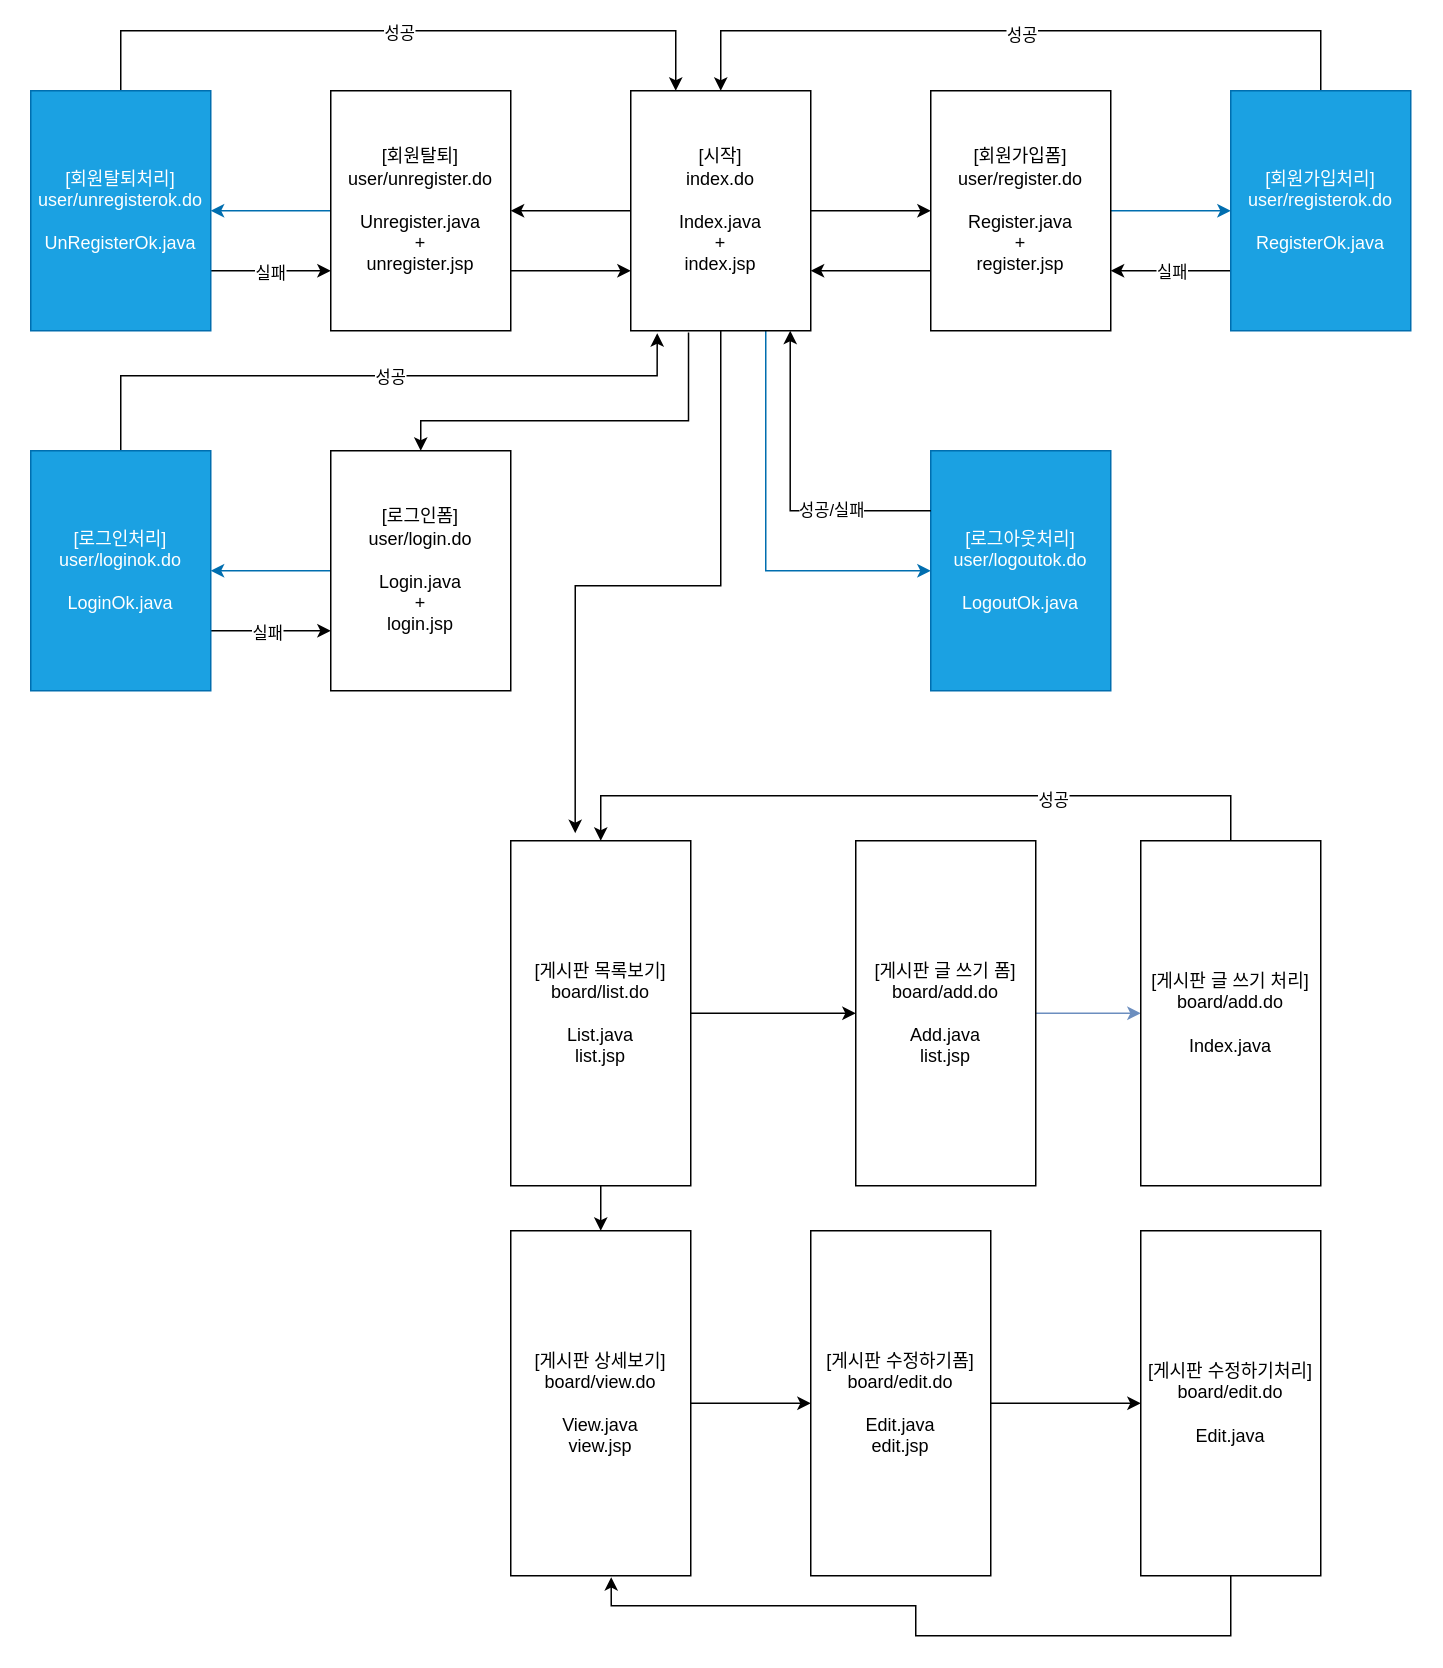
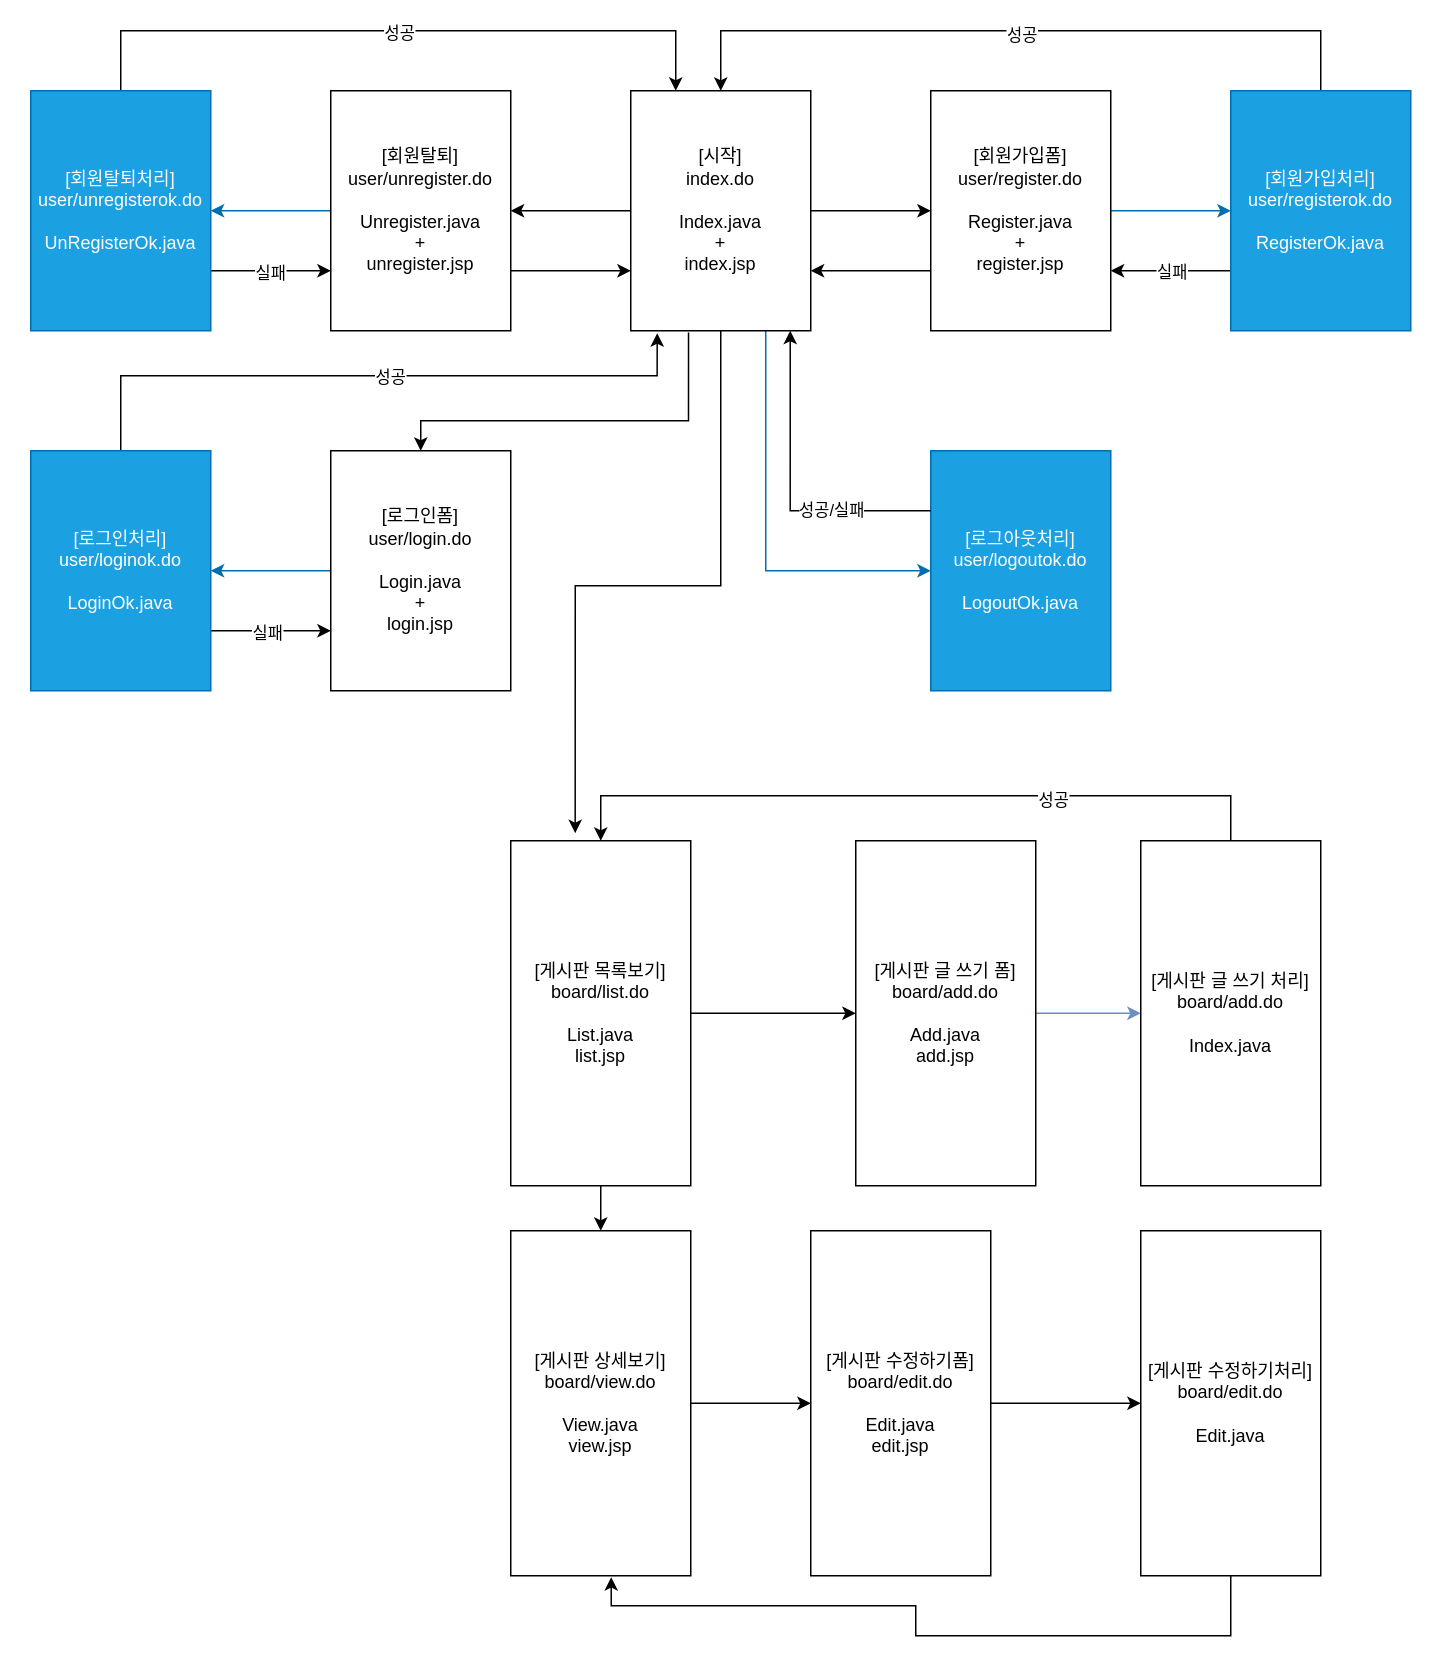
  <mxCell id="0" />
  <mxCell id="1" parent="0" />
  <mxCell id="2" style="edgeStyle=orthogonalEdgeStyle;rounded=0;orthogonalLoop=1;jettySize=auto;html=1;exitX=1;exitY=0.5;exitDx=0;exitDy=0;entryX=0;entryY=0.5;entryDx=0;entryDy=0;" parent="1" source="6" target="9" edge="1"><mxGeometry relative="1" as="geometry" /></mxCell>
  <mxCell id="3" style="edgeStyle=orthogonalEdgeStyle;rounded=0;orthogonalLoop=1;jettySize=auto;html=1;exitX=0;exitY=0.5;exitDx=0;exitDy=0;entryX=1;entryY=0.5;entryDx=0;entryDy=0;" parent="1" source="6" target="17" edge="1"><mxGeometry relative="1" as="geometry" /></mxCell>
  <mxCell id="4" style="edgeStyle=orthogonalEdgeStyle;rounded=0;orthogonalLoop=1;jettySize=auto;html=1;exitX=0.321;exitY=1.007;exitDx=0;exitDy=0;entryX=0.5;entryY=0;entryDx=0;entryDy=0;exitPerimeter=0;" parent="1" source="6" target="24" edge="1"><mxGeometry relative="1" as="geometry"><Array as="points"><mxPoint x="459" y="280" /><mxPoint x="280" y="280" /></Array></mxGeometry></mxCell>
  <mxCell id="5" style="edgeStyle=orthogonalEdgeStyle;rounded=0;orthogonalLoop=1;jettySize=auto;html=1;exitX=0.75;exitY=1;exitDx=0;exitDy=0;entryX=0;entryY=0.5;entryDx=0;entryDy=0;fillColor=#1ba1e2;strokeColor=#006EAF;" parent="1" source="6" target="30" edge="1"><mxGeometry relative="1" as="geometry" /></mxCell>
  <mxCell id="6" value="&lt;div&gt;[시작]&lt;/div&gt;&lt;div&gt;index.do&lt;/div&gt;&lt;div&gt;&lt;br&gt;&lt;/div&gt;Index.java&lt;div&gt;+&lt;br&gt;&lt;div&gt;index.jsp&lt;/div&gt;&lt;/div&gt;" style="whiteSpace=wrap;html=1;" parent="1" vertex="1"><mxGeometry x="420" y="60" width="120" height="160" as="geometry" /></mxCell>
  <mxCell id="7" style="edgeStyle=orthogonalEdgeStyle;rounded=0;orthogonalLoop=1;jettySize=auto;html=1;exitX=0;exitY=0.75;exitDx=0;exitDy=0;entryX=1;entryY=0.75;entryDx=0;entryDy=0;" parent="1" source="9" target="6" edge="1"><mxGeometry relative="1" as="geometry" /></mxCell>
  <mxCell id="8" style="edgeStyle=orthogonalEdgeStyle;rounded=0;orthogonalLoop=1;jettySize=auto;html=1;exitX=1;exitY=0.5;exitDx=0;exitDy=0;entryX=0;entryY=0.5;entryDx=0;entryDy=0;fillColor=#1ba1e2;strokeColor=#006EAF;" parent="1" source="9" target="14" edge="1"><mxGeometry relative="1" as="geometry" /></mxCell>
  <mxCell id="9" value="&lt;div&gt;[회원가입폼]&lt;/div&gt;&lt;div&gt;user/register.do&lt;/div&gt;&lt;div&gt;&lt;br&gt;&lt;/div&gt;Register.java&lt;div&gt;+&lt;br&gt;&lt;div&gt;register.jsp&lt;/div&gt;&lt;/div&gt;" style="whiteSpace=wrap;html=1;" parent="1" vertex="1"><mxGeometry x="620" y="60" width="120" height="160" as="geometry" /></mxCell>
  <mxCell id="10" style="edgeStyle=orthogonalEdgeStyle;rounded=0;orthogonalLoop=1;jettySize=auto;html=1;exitX=0;exitY=0.75;exitDx=0;exitDy=0;entryX=1;entryY=0.75;entryDx=0;entryDy=0;" parent="1" source="14" target="9" edge="1"><mxGeometry relative="1" as="geometry" /></mxCell>
  <mxCell id="11" value="실패" style="edgeLabel;html=1;align=center;verticalAlign=middle;resizable=0;points=[];" parent="10" vertex="1" connectable="0"><mxGeometry relative="1" as="geometry"><mxPoint as="offset" /></mxGeometry></mxCell>
  <mxCell id="12" style="edgeStyle=orthogonalEdgeStyle;rounded=0;orthogonalLoop=1;jettySize=auto;html=1;exitX=0.5;exitY=0;exitDx=0;exitDy=0;entryX=0.5;entryY=0;entryDx=0;entryDy=0;" parent="1" source="14" target="6" edge="1"><mxGeometry relative="1" as="geometry"><Array as="points"><mxPoint x="880" y="20" /><mxPoint x="480" y="20" /></Array></mxGeometry></mxCell>
  <mxCell id="13" value="성공" style="edgeLabel;html=1;align=center;verticalAlign=middle;resizable=0;points=[];" parent="12" vertex="1" connectable="0"><mxGeometry x="-0.002" y="2" relative="1" as="geometry"><mxPoint as="offset" /></mxGeometry></mxCell>
  <mxCell id="14" value="&lt;div&gt;[회원가입처리]&lt;/div&gt;&lt;div&gt;user/registerok.do&lt;/div&gt;&lt;div&gt;&lt;br&gt;&lt;/div&gt;RegisterOk.java" style="whiteSpace=wrap;html=1;fillColor=#1ba1e2;fontColor=#ffffff;strokeColor=#006EAF;" parent="1" vertex="1"><mxGeometry x="820" y="60" width="120" height="160" as="geometry" /></mxCell>
  <mxCell id="15" style="edgeStyle=orthogonalEdgeStyle;rounded=0;orthogonalLoop=1;jettySize=auto;html=1;exitX=1;exitY=0.75;exitDx=0;exitDy=0;entryX=0;entryY=0.75;entryDx=0;entryDy=0;" parent="1" source="17" target="6" edge="1"><mxGeometry relative="1" as="geometry" /></mxCell>
  <mxCell id="16" style="edgeStyle=orthogonalEdgeStyle;rounded=0;orthogonalLoop=1;jettySize=auto;html=1;exitX=0;exitY=0.5;exitDx=0;exitDy=0;entryX=1;entryY=0.5;entryDx=0;entryDy=0;fillColor=#1ba1e2;strokeColor=#006EAF;" parent="1" source="17" target="22" edge="1"><mxGeometry relative="1" as="geometry" /></mxCell>
  <mxCell id="17" value="&lt;div&gt;[회원탈퇴]&lt;/div&gt;&lt;div&gt;user/unregister.do&lt;/div&gt;&lt;div&gt;&lt;br&gt;&lt;/div&gt;Unregister.java&lt;div&gt;+&lt;br&gt;&lt;div&gt;unregister.jsp&lt;/div&gt;&lt;/div&gt;" style="whiteSpace=wrap;html=1;" parent="1" vertex="1"><mxGeometry x="220" y="60" width="120" height="160" as="geometry" /></mxCell>
  <mxCell id="18" style="edgeStyle=orthogonalEdgeStyle;rounded=0;orthogonalLoop=1;jettySize=auto;html=1;exitX=1;exitY=0.75;exitDx=0;exitDy=0;entryX=0;entryY=0.75;entryDx=0;entryDy=0;" parent="1" source="22" target="17" edge="1"><mxGeometry relative="1" as="geometry" /></mxCell>
  <mxCell id="19" value="실패" style="edgeLabel;html=1;align=center;verticalAlign=middle;resizable=0;points=[];" parent="18" vertex="1" connectable="0"><mxGeometry x="-0.015" y="-1" relative="1" as="geometry"><mxPoint as="offset" /></mxGeometry></mxCell>
  <mxCell id="20" style="edgeStyle=orthogonalEdgeStyle;rounded=0;orthogonalLoop=1;jettySize=auto;html=1;exitX=0.5;exitY=0;exitDx=0;exitDy=0;entryX=0.25;entryY=0;entryDx=0;entryDy=0;" parent="1" source="22" target="6" edge="1"><mxGeometry relative="1" as="geometry"><Array as="points"><mxPoint x="80" y="20" /><mxPoint x="450" y="20" /></Array></mxGeometry></mxCell>
  <mxCell id="21" value="성공" style="edgeLabel;html=1;align=center;verticalAlign=middle;resizable=0;points=[];" parent="20" vertex="1" connectable="0"><mxGeometry y="-1" relative="1" as="geometry"><mxPoint as="offset" /></mxGeometry></mxCell>
  <mxCell id="22" value="&lt;div&gt;[회원탈퇴처리]&lt;/div&gt;&lt;div&gt;user/unregisterok.do&lt;/div&gt;&lt;div&gt;&lt;br&gt;&lt;/div&gt;UnRegisterOk.java" style="whiteSpace=wrap;html=1;fillColor=#1ba1e2;fontColor=#ffffff;strokeColor=#006EAF;" parent="1" vertex="1"><mxGeometry x="20" y="60" width="120" height="160" as="geometry" /></mxCell>
  <mxCell id="23" style="edgeStyle=orthogonalEdgeStyle;rounded=0;orthogonalLoop=1;jettySize=auto;html=1;exitX=0;exitY=0.5;exitDx=0;exitDy=0;entryX=1;entryY=0.5;entryDx=0;entryDy=0;fillColor=#1ba1e2;strokeColor=#006EAF;" parent="1" source="24" target="29" edge="1"><mxGeometry relative="1" as="geometry" /></mxCell>
  <mxCell id="24" value="&lt;div&gt;[로그인폼]&lt;/div&gt;&lt;div&gt;user/login.do&lt;/div&gt;&lt;div&gt;&lt;br&gt;&lt;/div&gt;Login.java&lt;div&gt;+&lt;br&gt;&lt;div&gt;login.jsp&lt;/div&gt;&lt;/div&gt;" style="whiteSpace=wrap;html=1;" parent="1" vertex="1"><mxGeometry x="220" y="300" width="120" height="160" as="geometry" /></mxCell>
  <mxCell id="25" style="edgeStyle=orthogonalEdgeStyle;rounded=0;orthogonalLoop=1;jettySize=auto;html=1;exitX=1;exitY=0.75;exitDx=0;exitDy=0;entryX=0;entryY=0.75;entryDx=0;entryDy=0;" parent="1" source="29" target="24" edge="1"><mxGeometry relative="1" as="geometry" /></mxCell>
  <mxCell id="26" value="실패" style="edgeLabel;html=1;align=center;verticalAlign=middle;resizable=0;points=[];" parent="25" vertex="1" connectable="0"><mxGeometry x="-0.083" y="-1" relative="1" as="geometry"><mxPoint as="offset" /></mxGeometry></mxCell>
  <mxCell id="27" style="edgeStyle=orthogonalEdgeStyle;rounded=0;orthogonalLoop=1;jettySize=auto;html=1;exitX=0.5;exitY=0;exitDx=0;exitDy=0;entryX=0.147;entryY=1.01;entryDx=0;entryDy=0;entryPerimeter=0;" parent="1" source="29" target="6" edge="1"><mxGeometry relative="1" as="geometry"><Array as="points"><mxPoint x="80" y="250" /><mxPoint x="438" y="250" /><mxPoint x="438" y="222" /></Array></mxGeometry></mxCell>
  <mxCell id="28" value="성공" style="edgeLabel;html=1;align=center;verticalAlign=middle;resizable=0;points=[];" parent="27" vertex="1" connectable="0"><mxGeometry x="0.049" relative="1" as="geometry"><mxPoint as="offset" /></mxGeometry></mxCell>
  <mxCell id="29" value="&lt;div&gt;[로그인처리]&lt;/div&gt;&lt;div&gt;user/loginok.do&lt;/div&gt;&lt;div&gt;&lt;br&gt;&lt;/div&gt;LoginOk.java" style="whiteSpace=wrap;html=1;fillColor=#1ba1e2;fontColor=#ffffff;strokeColor=#006EAF;" parent="1" vertex="1"><mxGeometry x="20" y="300" width="120" height="160" as="geometry" /></mxCell>
  <mxCell id="30" value="&lt;div&gt;[로그아웃처리]&lt;/div&gt;&lt;div&gt;user/logoutok.do&lt;/div&gt;&lt;div&gt;&lt;br&gt;&lt;/div&gt;LogoutOk.java" style="whiteSpace=wrap;html=1;fillColor=#1ba1e2;fontColor=#ffffff;strokeColor=#006EAF;" parent="1" vertex="1"><mxGeometry x="620" y="300" width="120" height="160" as="geometry" /></mxCell>
  <mxCell id="31" style="edgeStyle=orthogonalEdgeStyle;rounded=0;orthogonalLoop=1;jettySize=auto;html=1;exitX=0;exitY=0.25;exitDx=0;exitDy=0;entryX=0.886;entryY=1;entryDx=0;entryDy=0;entryPerimeter=0;" parent="1" source="30" target="6" edge="1"><mxGeometry relative="1" as="geometry" /></mxCell>
  <mxCell id="32" value="성공/실패" style="edgeLabel;html=1;align=center;verticalAlign=middle;resizable=0;points=[];" parent="31" vertex="1" connectable="0"><mxGeometry x="-0.37" y="-1" relative="1" as="geometry"><mxPoint as="offset" /></mxGeometry></mxCell>
  <mxCell id="33" style="edgeStyle=orthogonalEdgeStyle;rounded=0;orthogonalLoop=1;jettySize=auto;html=1;entryX=0;entryY=0.5;entryDx=0;entryDy=0;" edge="1" parent="1" source="35" target="37"><mxGeometry relative="1" as="geometry" /></mxCell>
  <mxCell id="34" style="edgeStyle=orthogonalEdgeStyle;rounded=0;orthogonalLoop=1;jettySize=auto;html=1;entryX=0.5;entryY=0;entryDx=0;entryDy=0;" edge="1" parent="1" source="35" target="42"><mxGeometry relative="1" as="geometry" /></mxCell>
  <mxCell id="35" value="[게시판 목록보기]&lt;div&gt;board/list.do&lt;/div&gt;&lt;div&gt;&lt;br&gt;&lt;/div&gt;&lt;div&gt;List.java&lt;/div&gt;&lt;div&gt;list.jsp&lt;/div&gt;" style="rounded=0;whiteSpace=wrap;html=1;" vertex="1" parent="1"><mxGeometry x="340" y="560" width="120" height="230" as="geometry" /></mxCell>
  <mxCell id="36" style="edgeStyle=orthogonalEdgeStyle;rounded=0;orthogonalLoop=1;jettySize=auto;html=1;entryX=0;entryY=0.5;entryDx=0;entryDy=0;fillColor=#dae8fc;strokeColor=#6c8ebf;" edge="1" parent="1" source="37" target="40"><mxGeometry relative="1" as="geometry" /></mxCell>
- <mxCell id="37" value="[게시판 글 쓰기 폼]&lt;div&gt;board/add.do&lt;/div&gt;&lt;div&gt;&lt;br&gt;&lt;/div&gt;&lt;div&gt;Add.java&lt;/div&gt;&lt;div&gt;list.jsp&lt;/div&gt;" style="rounded=0;whiteSpace=wrap;html=1;" vertex="1" parent="1"><mxGeometry x="570" y="560" width="120" height="230" as="geometry" /></mxCell>
+ <mxCell id="37" value="[게시판 글 쓰기 폼]&lt;div&gt;board/add.do&lt;/div&gt;&lt;div&gt;&lt;br&gt;&lt;/div&gt;&lt;div&gt;Add.java&lt;/div&gt;&lt;div&gt;add.jsp&lt;/div&gt;" style="rounded=0;whiteSpace=wrap;html=1;" vertex="1" parent="1"><mxGeometry x="570" y="560" width="120" height="230" as="geometry" /></mxCell>
  <mxCell id="38" style="edgeStyle=orthogonalEdgeStyle;rounded=0;orthogonalLoop=1;jettySize=auto;html=1;entryX=0.5;entryY=0;entryDx=0;entryDy=0;" edge="1" parent="1" source="40" target="35"><mxGeometry relative="1" as="geometry"><Array as="points"><mxPoint x="820" y="530" /><mxPoint x="400" y="530" /></Array></mxGeometry></mxCell>
  <mxCell id="39" value="성공" style="edgeLabel;html=1;align=center;verticalAlign=middle;resizable=0;points=[];" vertex="1" connectable="0" parent="38"><mxGeometry x="-0.379" y="2" relative="1" as="geometry"><mxPoint as="offset" /></mxGeometry></mxCell>
  <mxCell id="40" value="[게시판 글 쓰기 처리]&lt;div&gt;board/add.do&lt;/div&gt;&lt;div&gt;&lt;br&gt;&lt;/div&gt;&lt;div&gt;Index.java&lt;/div&gt;" style="rounded=0;whiteSpace=wrap;html=1;" vertex="1" parent="1"><mxGeometry x="760" y="560" width="120" height="230" as="geometry" /></mxCell>
  <mxCell id="41" style="edgeStyle=orthogonalEdgeStyle;rounded=0;orthogonalLoop=1;jettySize=auto;html=1;entryX=0;entryY=0.5;entryDx=0;entryDy=0;" edge="1" parent="1" source="42" target="44"><mxGeometry relative="1" as="geometry" /></mxCell>
  <mxCell id="42" value="[게시판 상세보기]&lt;div&gt;board/view.do&lt;/div&gt;&lt;div&gt;&lt;br&gt;&lt;/div&gt;&lt;div&gt;View.java&lt;/div&gt;&lt;div&gt;view.jsp&lt;/div&gt;" style="rounded=0;whiteSpace=wrap;html=1;" vertex="1" parent="1"><mxGeometry x="340" y="820" width="120" height="230" as="geometry" /></mxCell>
  <mxCell id="43" style="edgeStyle=orthogonalEdgeStyle;rounded=0;orthogonalLoop=1;jettySize=auto;html=1;entryX=0;entryY=0.5;entryDx=0;entryDy=0;" edge="1" parent="1" source="44" target="45"><mxGeometry relative="1" as="geometry" /></mxCell>
  <mxCell id="44" value="[게시판 수정하기폼]&lt;div&gt;board/edit.do&lt;/div&gt;&lt;div&gt;&lt;br&gt;&lt;/div&gt;&lt;div&gt;Edit.java&lt;/div&gt;&lt;div&gt;edit.jsp&lt;/div&gt;" style="rounded=0;whiteSpace=wrap;html=1;" vertex="1" parent="1"><mxGeometry x="540" y="820" width="120" height="230" as="geometry" /></mxCell>
  <mxCell id="45" value="[게시판 수정하기처리]&lt;div&gt;board/edit.do&lt;/div&gt;&lt;div&gt;&lt;br&gt;&lt;/div&gt;&lt;div&gt;Edit.java&lt;/div&gt;" style="rounded=0;whiteSpace=wrap;html=1;" vertex="1" parent="1"><mxGeometry x="760" y="820" width="120" height="230" as="geometry" /></mxCell>
  <mxCell id="46" style="edgeStyle=orthogonalEdgeStyle;rounded=0;orthogonalLoop=1;jettySize=auto;html=1;entryX=0.558;entryY=1.004;entryDx=0;entryDy=0;entryPerimeter=0;" edge="1" parent="1" source="45" target="42"><mxGeometry relative="1" as="geometry"><Array as="points"><mxPoint x="820" y="1090" /><mxPoint x="610" y="1090" /><mxPoint x="610" y="1070" /><mxPoint x="407" y="1070" /></Array></mxGeometry></mxCell>
  <mxCell id="47" style="edgeStyle=orthogonalEdgeStyle;rounded=0;orthogonalLoop=1;jettySize=auto;html=1;entryX=0.358;entryY=-0.022;entryDx=0;entryDy=0;entryPerimeter=0;" edge="1" parent="1" source="6" target="35"><mxGeometry relative="1" as="geometry" /></mxCell>
